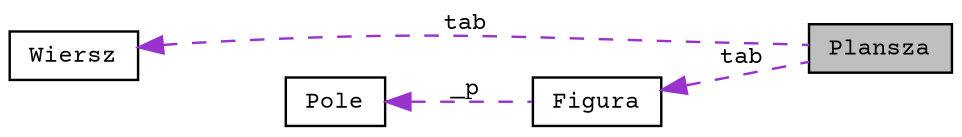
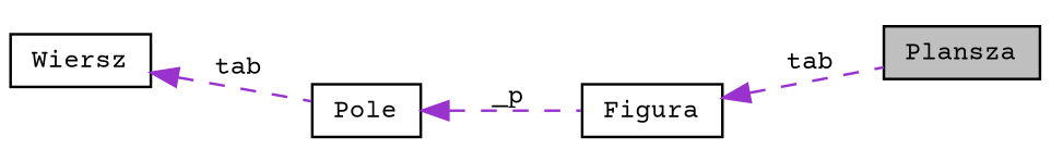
  digraph {
    fontname="Courier Prime"
    rankdir=LR
    node [color=black fillcolor=white fontname="Courier Prime" fontsize=10 shape=record style=filled]
    edge [color=darkorchid3 dir=back fontname="Courier Prime" fontsize=10 labelfontname=Helvetica labelfontsize=10 style=dashed]
    n1 [fillcolor=grey75 fontcolor=black height=0.2 label=Plansza width=0.4]
    n2 [height=0.2 label=Wiersz width=0.4]
    n3 [height=0.2 label=Figura width=0.4]
    n4 [height=0.2 label=Pole width=0.4]
-   n2 -> n1 [label=" tab"]
+   n2 -> n4 [label=" tab"]
    n3 -> n1 [label=" tab"]
    n4 -> n3 [label=" _p"]
  }
